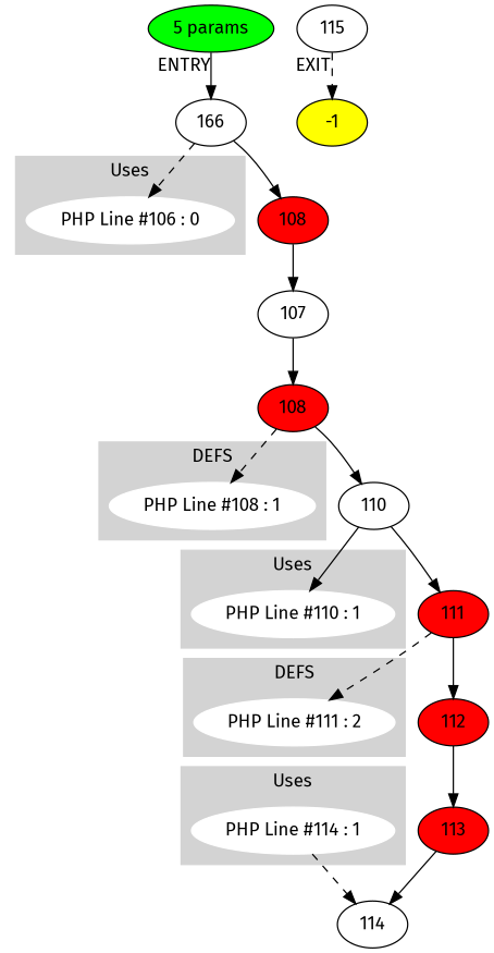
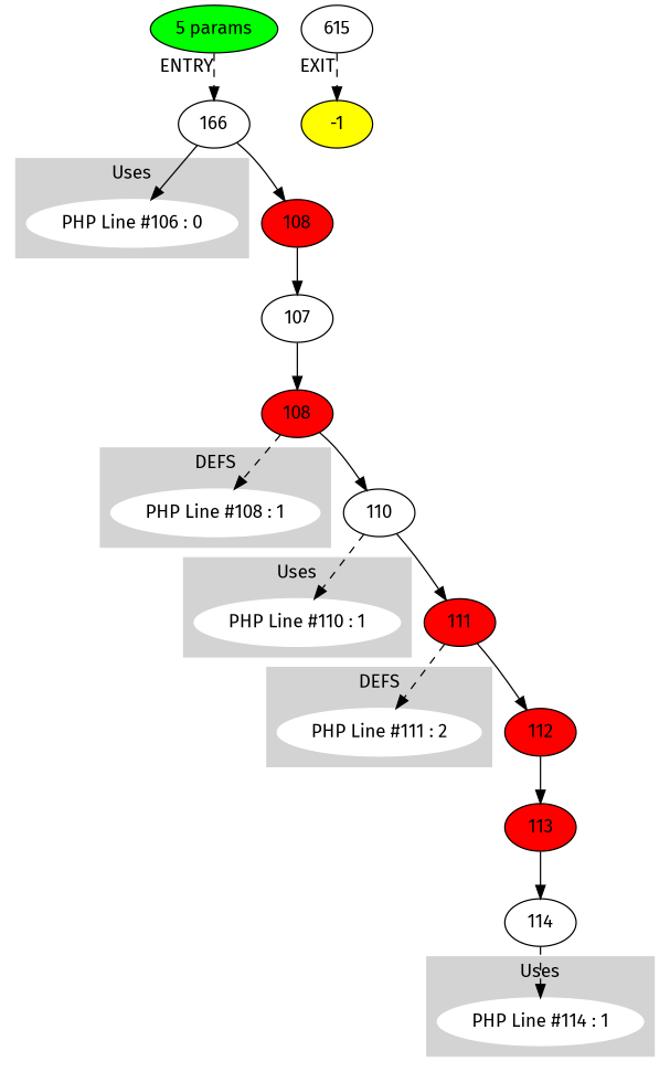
  digraph {
    fontname="Fira Sans"
    node [fontname="Fira Sans" style=filled]
    edge [fontname="Fira Sans"]
    n1 [color=white label="PHP Line #108 : 1"]
    n2 [color=white label="PHP Line #111 : 2"]
    n3 [color=white label="PHP Line #106 : 0"]
    n4 [color=white label="PHP Line #110 : 1"]
    n5 [color=white label="PHP Line #114 : 1"]
    n6 [label=166 style=""]
    n7 [fillcolor=red label=108]
    n8 [label=107 style=""]
    n9 [fillcolor=red label=108]
    n10 [label=110 style=""]
    n11 [fillcolor=red label=111]
    n12 [fillcolor=red label=112]
    n13 [fillcolor=red label=113]
    n14 [label=114 style=""]
-   n15 [label=115 style=""]
+   n15 [label=615 style=""]
    -1 [fillcolor=yellow]
    n17 [fillcolor=green label="5 params"]
    subgraph cluster_1 {
      color=lightgrey
      label=DEFS
      style=filled
      n1
    }
    subgraph cluster_2 {
      color=lightgrey
      label=DEFS
      style=filled
      n2
    }
    subgraph cluster_3 {
      color=lightgrey
      label=Uses
      style=filled
      n3
    }
    subgraph cluster_4 {
      color=lightgrey
      label=Uses
      style=filled
      n4
    }
    subgraph cluster_5 {
      color=lightgrey
      label=Uses
      style=filled
      n5
    }
-   n6 -> n3 [style=dashed]
+   n6 -> n3 [style=solid]
    n6 -> n7
    n7 -> n8
    n8 -> n9
    n9 -> n1 [style=dashed]
    n9 -> n10
-   n10 -> n4 [style=solid]
+   n10 -> n4 [style=dashed]
    n10 -> n11
    n11 -> n2 [style=dashed]
    n11 -> n12
    n12 -> n13
    n13 -> n14
-   n5 -> n14 [style=dashed]
+   n14 -> n5 [style=dashed]
    n15 -> -1 [style=dashed xlabel=EXIT]
-   n17 -> n6 [xlabel=ENTRY]
+   n17 -> n6 [xlabel=ENTRY style=dashed]
  }
